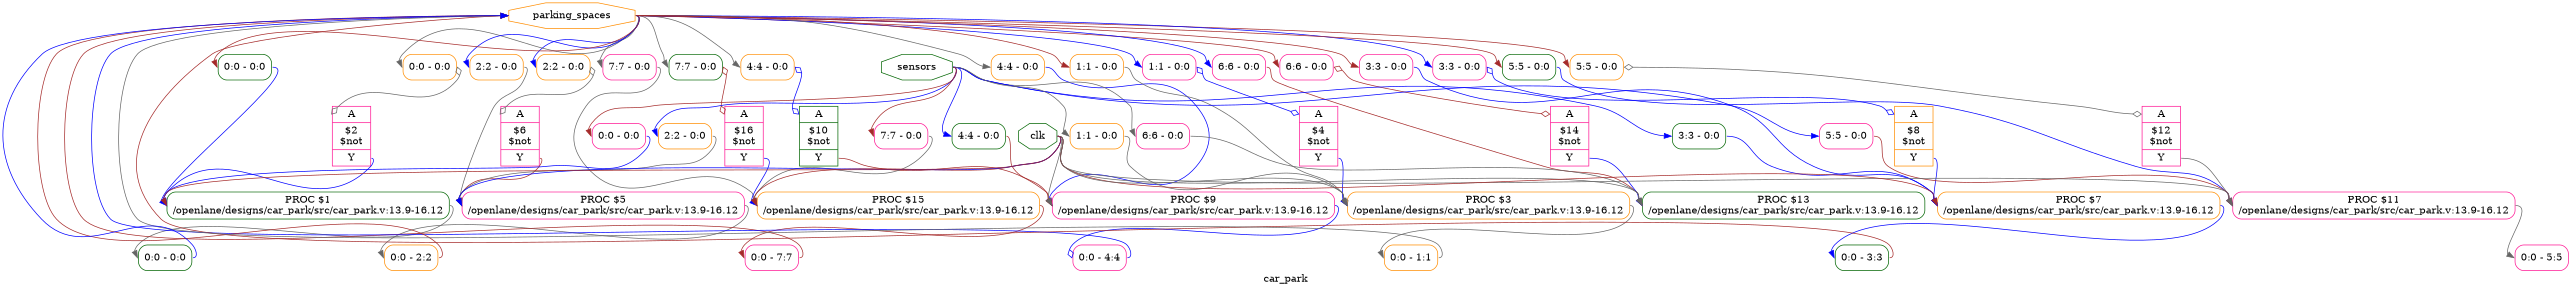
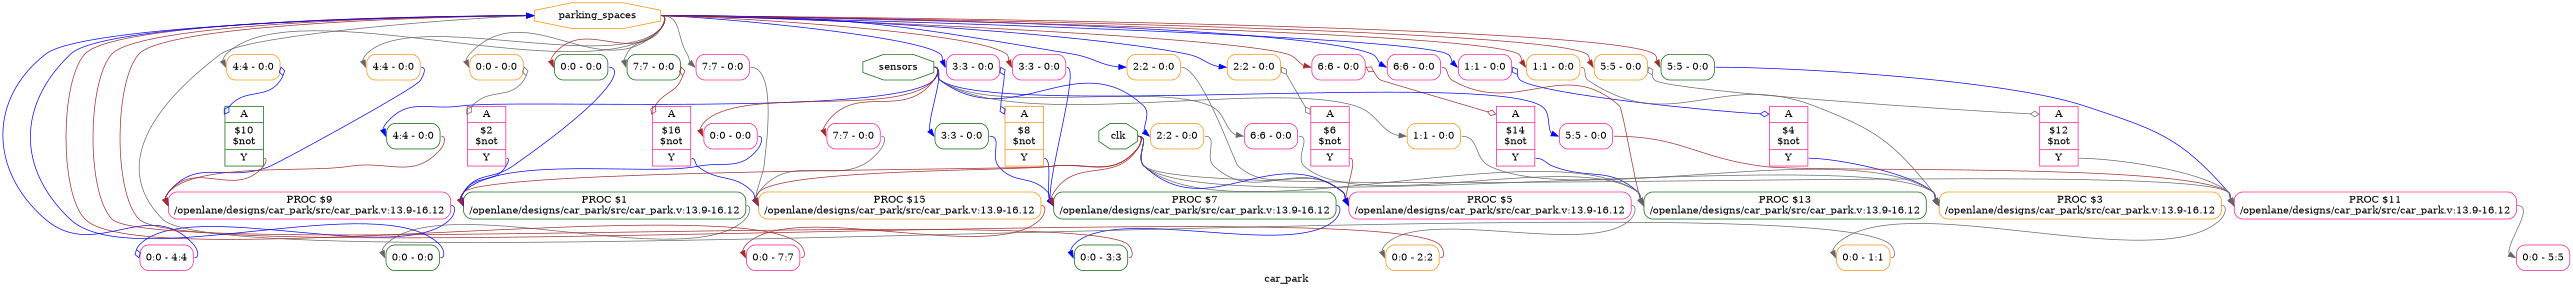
  digraph {
    label=car_park
    rankdir=TB
    remincross=true
    node [color=deeppink fontcolor=black shape=record style=rounded]
    edge [color=blue fontcolor=black headport=w tailport=e]
    n1 [color=darkorange label=parking_spaces shape=octagon style=""]
    n2 [color=darkgreen label="<s0> 7:7 - 0:0 "]
    n3 [label="<s0> 6:6 - 0:0 "]
    n4 [color=darkorange label="<s0> 5:5 - 0:0 "]
    n5 [color=darkorange label="<s0> 4:4 - 0:0 "]
    n6 [label="<s0> 3:3 - 0:0 "]
    n7 [color=darkorange label="<s0> 2:2 - 0:0 "]
    n8 [label="<s0> 1:1 - 0:0 "]
    n9 [color=darkorange label="<s0> 0:0 - 0:0 "]
    n10 [label="<s0> 7:7 - 0:0 "]
    n11 [label="<s0> 6:6 - 0:0 "]
    n12 [color=darkgreen label="<s0> 5:5 - 0:0 "]
    n13 [color=darkorange label="<s0> 4:4 - 0:0 "]
    n14 [label="<s0> 3:3 - 0:0 "]
    n15 [color=darkorange label="<s0> 2:2 - 0:0 "]
    n16 [color=darkorange label="<s0> 1:1 - 0:0 "]
    n17 [color=darkgreen label="<s0> 0:0 - 0:0 "]
    n18 [label="{{<p28> A}|$16\n$not|{<p29> Y}}" fontcolor="" style=""]
    n19 [label="{{<p28> A}|$14\n$not|{<p29> Y}}" fontcolor="" style=""]
    n20 [label="{{<p28> A}|$12\n$not|{<p29> Y}}" fontcolor="" style=""]
    n21 [color=darkgreen label="{{<p28> A}|$10\n$not|{<p29> Y}}" fontcolor="" style=""]
    n22 [color=darkorange label="{{<p28> A}|$8\n$not|{<p29> Y}}" fontcolor="" style=""]
    n23 [label="{{<p28> A}|$6\n$not|{<p29> Y}}" fontcolor="" style=""]
    n24 [label="{{<p28> A}|$4\n$not|{<p29> Y}}" fontcolor="" style=""]
    n25 [label="{{<p28> A}|$2\n$not|{<p29> Y}}" fontcolor="" style=""]
    n26 [color=darkorange label="PROC $15\n/openlane/designs/car_park/src/car_park.v:13.9-16.12" shape=box fontcolor=""]
    n27 [color=darkgreen label="PROC $13\n/openlane/designs/car_park/src/car_park.v:13.9-16.12" shape=box fontcolor=""]
    n28 [label="PROC $11\n/openlane/designs/car_park/src/car_park.v:13.9-16.12" shape=box fontcolor=""]
    n29 [label="PROC $9\n/openlane/designs/car_park/src/car_park.v:13.9-16.12" shape=box fontcolor=""]
-   n30 [color=darkorange label="PROC $7\n/openlane/designs/car_park/src/car_park.v:13.9-16.12" shape=box fontcolor=""]
+   n30 [color=darkgreen label="PROC $7\n/openlane/designs/car_park/src/car_park.v:13.9-16.12" shape=box fontcolor=""]
    n31 [label="PROC $5\n/openlane/designs/car_park/src/car_park.v:13.9-16.12" shape=box fontcolor=""]
    n32 [color=darkorange label="PROC $3\n/openlane/designs/car_park/src/car_park.v:13.9-16.12" shape=box fontcolor=""]
    n33 [color=darkgreen label="PROC $1\n/openlane/designs/car_park/src/car_park.v:13.9-16.12" shape=box fontcolor=""]
    n34 [color=darkgreen label=sensors shape=octagon style=""]
    n35 [label="<s0> 7:7 - 0:0 "]
    n36 [label="<s0> 6:6 - 0:0 "]
    n37 [label="<s0> 5:5 - 0:0 "]
    n38 [color=darkgreen label="<s0> 4:4 - 0:0 "]
    n39 [color=darkgreen label="<s0> 3:3 - 0:0 "]
    n40 [color=darkorange label="<s0> 2:2 - 0:0 "]
    n41 [color=darkorange label="<s0> 1:1 - 0:0 "]
    n42 [label="<s0> 0:0 - 0:0 "]
    n43 [color=darkgreen label=clk shape=octagon style=""]
    n44 [label="<s0> 0:0 - 7:7 "]
    n45 [label="<s0> 0:0 - 5:5 "]
    n46 [label="<s0> 0:0 - 4:4 "]
    n47 [color=darkgreen label="<s0> 0:0 - 3:3 "]
    n48 [color=darkorange label="<s0> 0:0 - 2:2 "]
    n49 [color=darkorange label="<s0> 0:0 - 1:1 "]
    n50 [color=darkgreen label="<s0> 0:0 - 0:0 "]
    n1 -> n2 [color=gray40 headport="s0:w"]
    n1 -> n3 [color=brown headport="s0:w"]
    n1 -> n4 [color=brown headport="s0:w"]
    n1 -> n5 [color=gray40 headport="s0:w"]
    n1 -> n6 [headport="s0:w"]
    n1 -> n7 [headport="s0:w"]
    n1 -> n8 [headport="s0:w"]
    n1 -> n9 [color=gray40 headport="s0:w"]
    n1 -> n10 [color=gray40 headport="s0:w"]
    n1 -> n11 [headport="s0:w"]
    n1 -> n12 [color=brown headport="s0:w"]
    n1 -> n13 [color=gray40 headport="s0:w"]
    n1 -> n14 [color=brown headport="s0:w"]
    n1 -> n15 [headport="s0:w"]
    n1 -> n16 [color=brown headport="s0:w"]
    n1 -> n17 [color=brown headport="s0:w"]
    n2 -> n18 [arrowhead=odiamond arrowtail=odiamond color=brown dir=both headport="p28:w"]
    n3 -> n19 [arrowhead=odiamond arrowtail=odiamond color=brown dir=both headport="p28:w"]
    n4 -> n20 [arrowhead=odiamond arrowtail=odiamond color=gray40 dir=both headport="p28:w"]
    n5 -> n21 [arrowhead=odiamond arrowtail=odiamond dir=both headport="p28:w"]
    n6 -> n22 [arrowhead=odiamond arrowtail=odiamond dir=both headport="p28:w"]
    n7 -> n23 [arrowhead=odiamond arrowtail=odiamond color=gray40 dir=both headport="p28:w"]
    n8 -> n24 [arrowhead=odiamond arrowtail=odiamond dir=both headport="p28:w"]
    n9 -> n25 [arrowhead=odiamond arrowtail=odiamond color=gray40 dir=both headport="p28:w"]
    n10 -> n26 [color=gray40]
    n11 -> n27 [color=brown]
    n12 -> n28
    n13 -> n29
    n14 -> n30
    n15 -> n31 [color=gray40]
    n16 -> n32 [color=gray40]
    n17 -> n33
    n18 -> n26 [tailport="p29:e"]
    n19 -> n27 [tailport="p29:e"]
    n20 -> n28 [color=gray40 tailport="p29:e"]
    n21 -> n29 [color=brown tailport="p29:e"]
    n22 -> n30 [tailport="p29:e"]
    n23 -> n31 [color=brown tailport="p29:e"]
    n24 -> n32 [tailport="p29:e"]
    n25 -> n33 [tailport="p29:e"]
    n26 -> n44 [color=brown]
    n28 -> n45 [color=gray40]
    n29 -> n46 [arrowhead=odiamond]
    n30 -> n47
    n31 -> n48 [color=gray40]
    n32 -> n49 [color=gray40]
    n33 -> n50 [color=gray40]
    n34 -> n35 [color=brown headport="s0:w"]
    n34 -> n36 [color=gray40 headport="s0:w"]
    n34 -> n37 [headport="s0:w"]
    n34 -> n38 [headport="s0:w"]
    n34 -> n39 [headport="s0:w"]
    n34 -> n40 [headport="s0:w"]
    n34 -> n41 [color=gray40 headport="s0:w"]
    n34 -> n42 [color=brown headport="s0:w"]
    n35 -> n26 [color=gray40]
    n36 -> n27 [color=gray40]
    n37 -> n28 [color=brown]
    n38 -> n29 [color=brown]
    n39 -> n30
    n40 -> n31 [color=gray40]
    n41 -> n32 [color=gray40]
    n42 -> n33
    n43 -> n26 [color=brown]
    n43 -> n27 [color=gray40]
    n43 -> n28 [color=gray40]
-   n43 -> n29 [color=gray40]
    n43 -> n30 [color=brown]
    n43 -> n31
    n43 -> n32 [arrowhead=odiamond color=gray40]
    n43 -> n33 [color=brown]
    n44 -> n1 [color=brown tailport="s0:e"]
    n46 -> n1 [tailport="s0:e"]
    n47 -> n1 [color=brown tailport="s0:e"]
    n48 -> n1 [color=brown tailport="s0:e"]
    n49 -> n1 [color=gray40 tailport="s0:e"]
    n50 -> n1 [tailport="s0:e"]
  }
